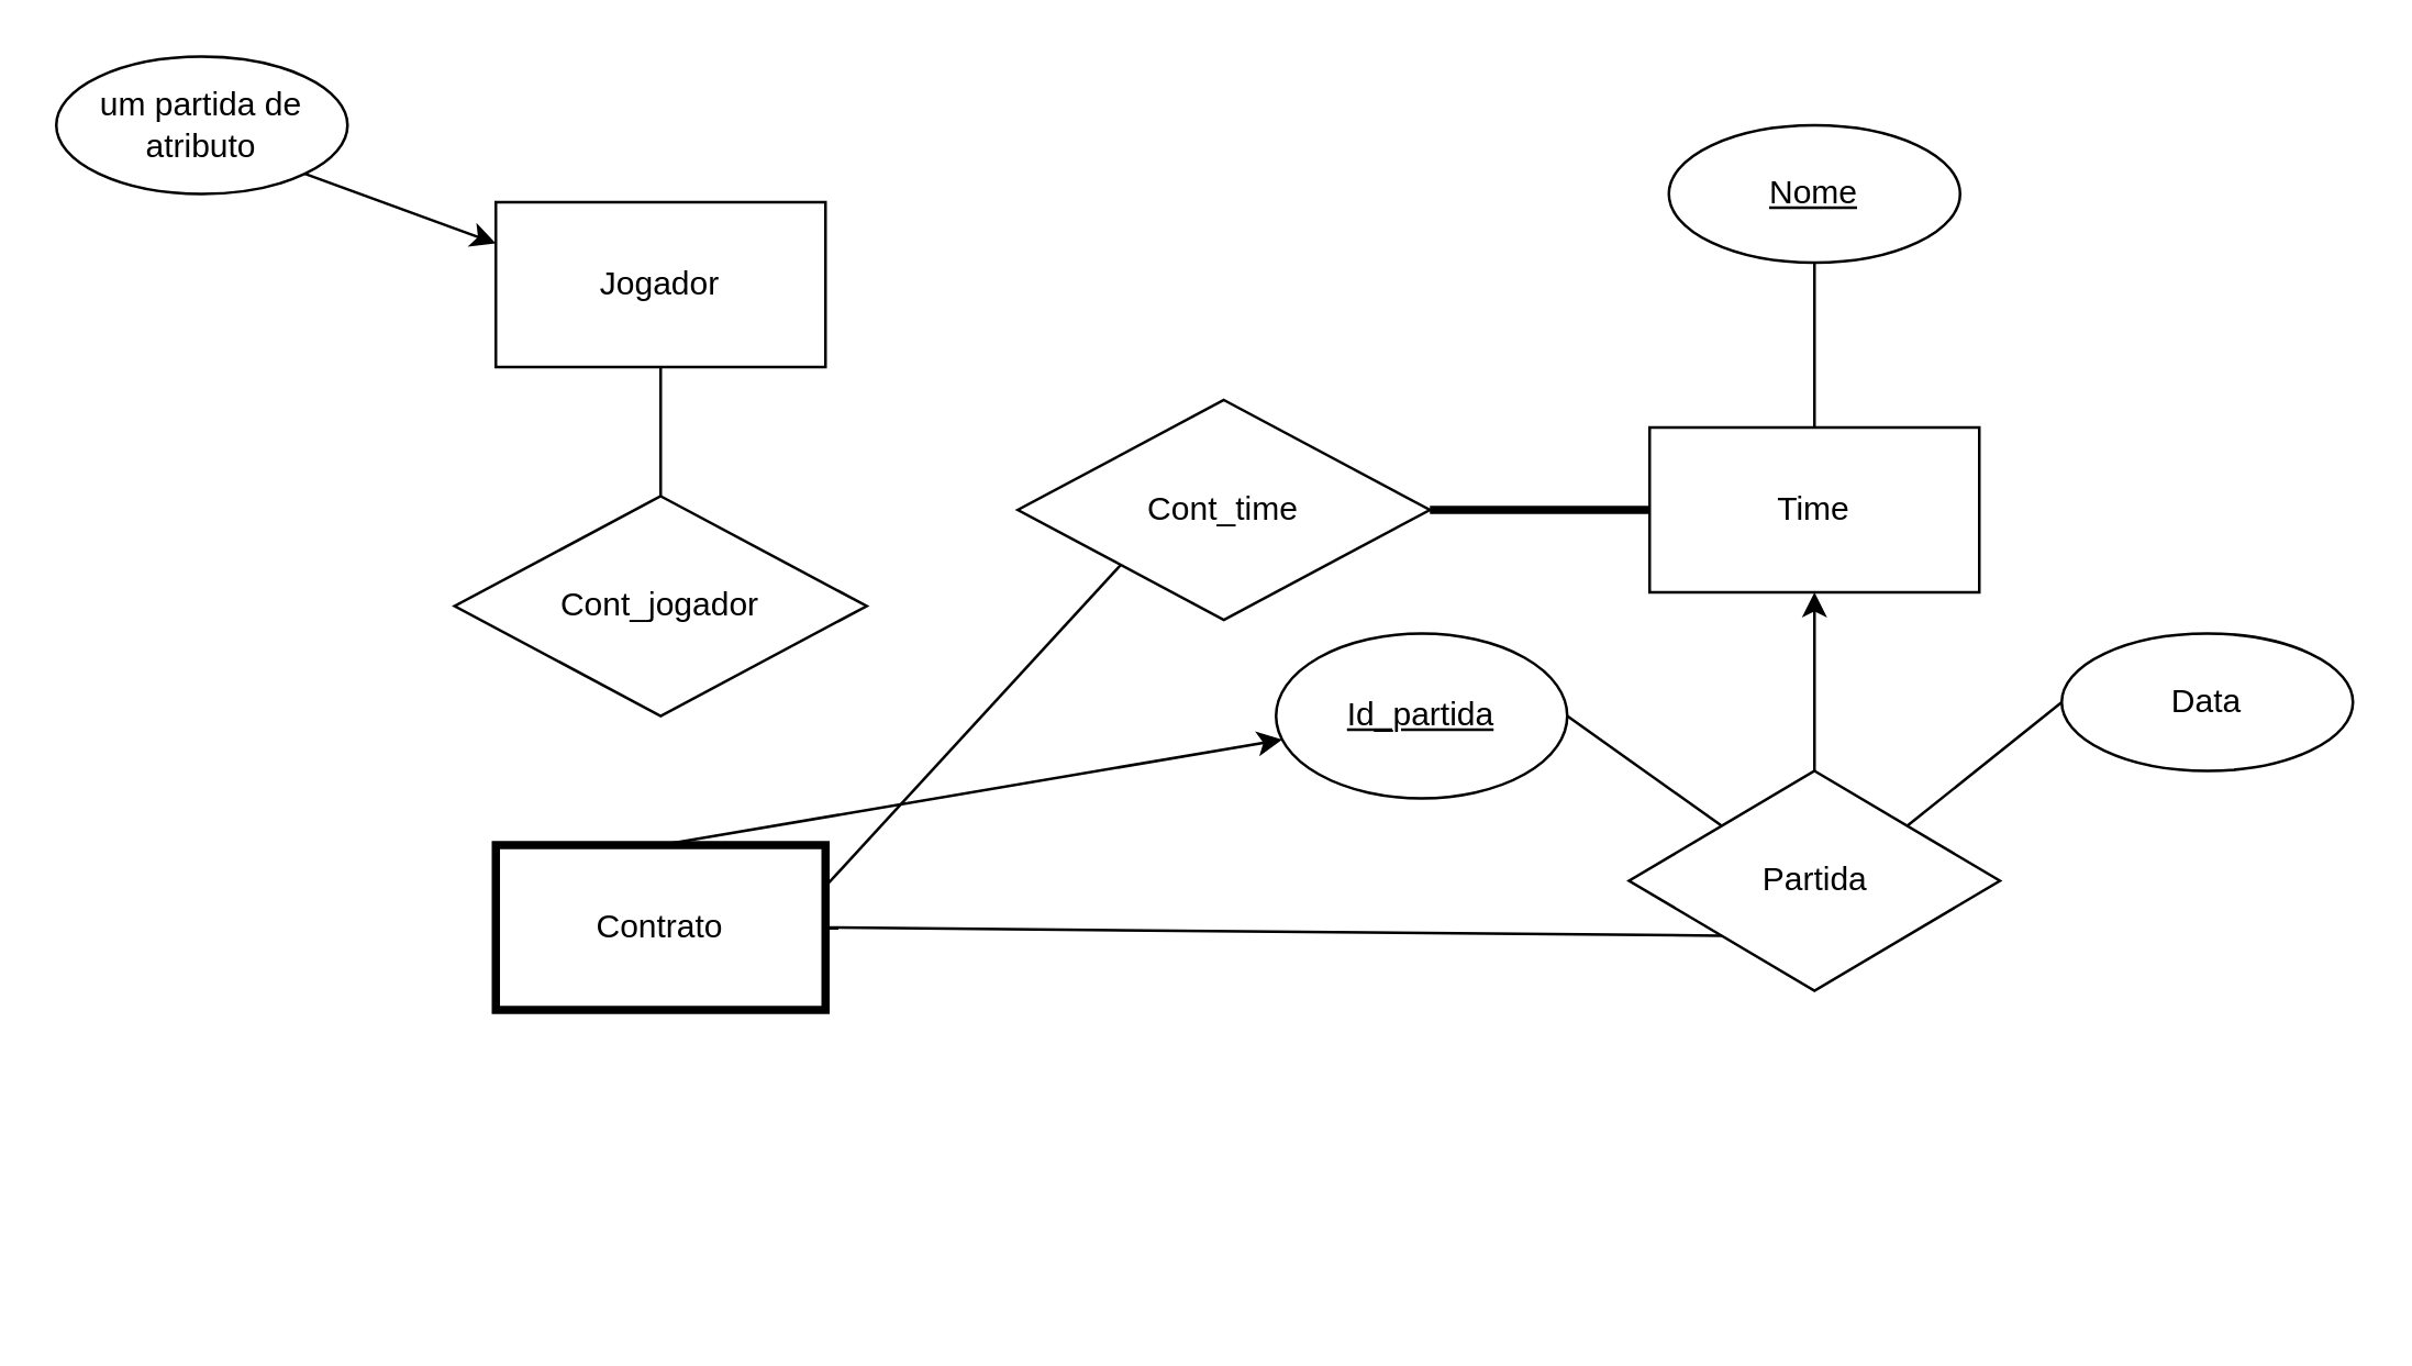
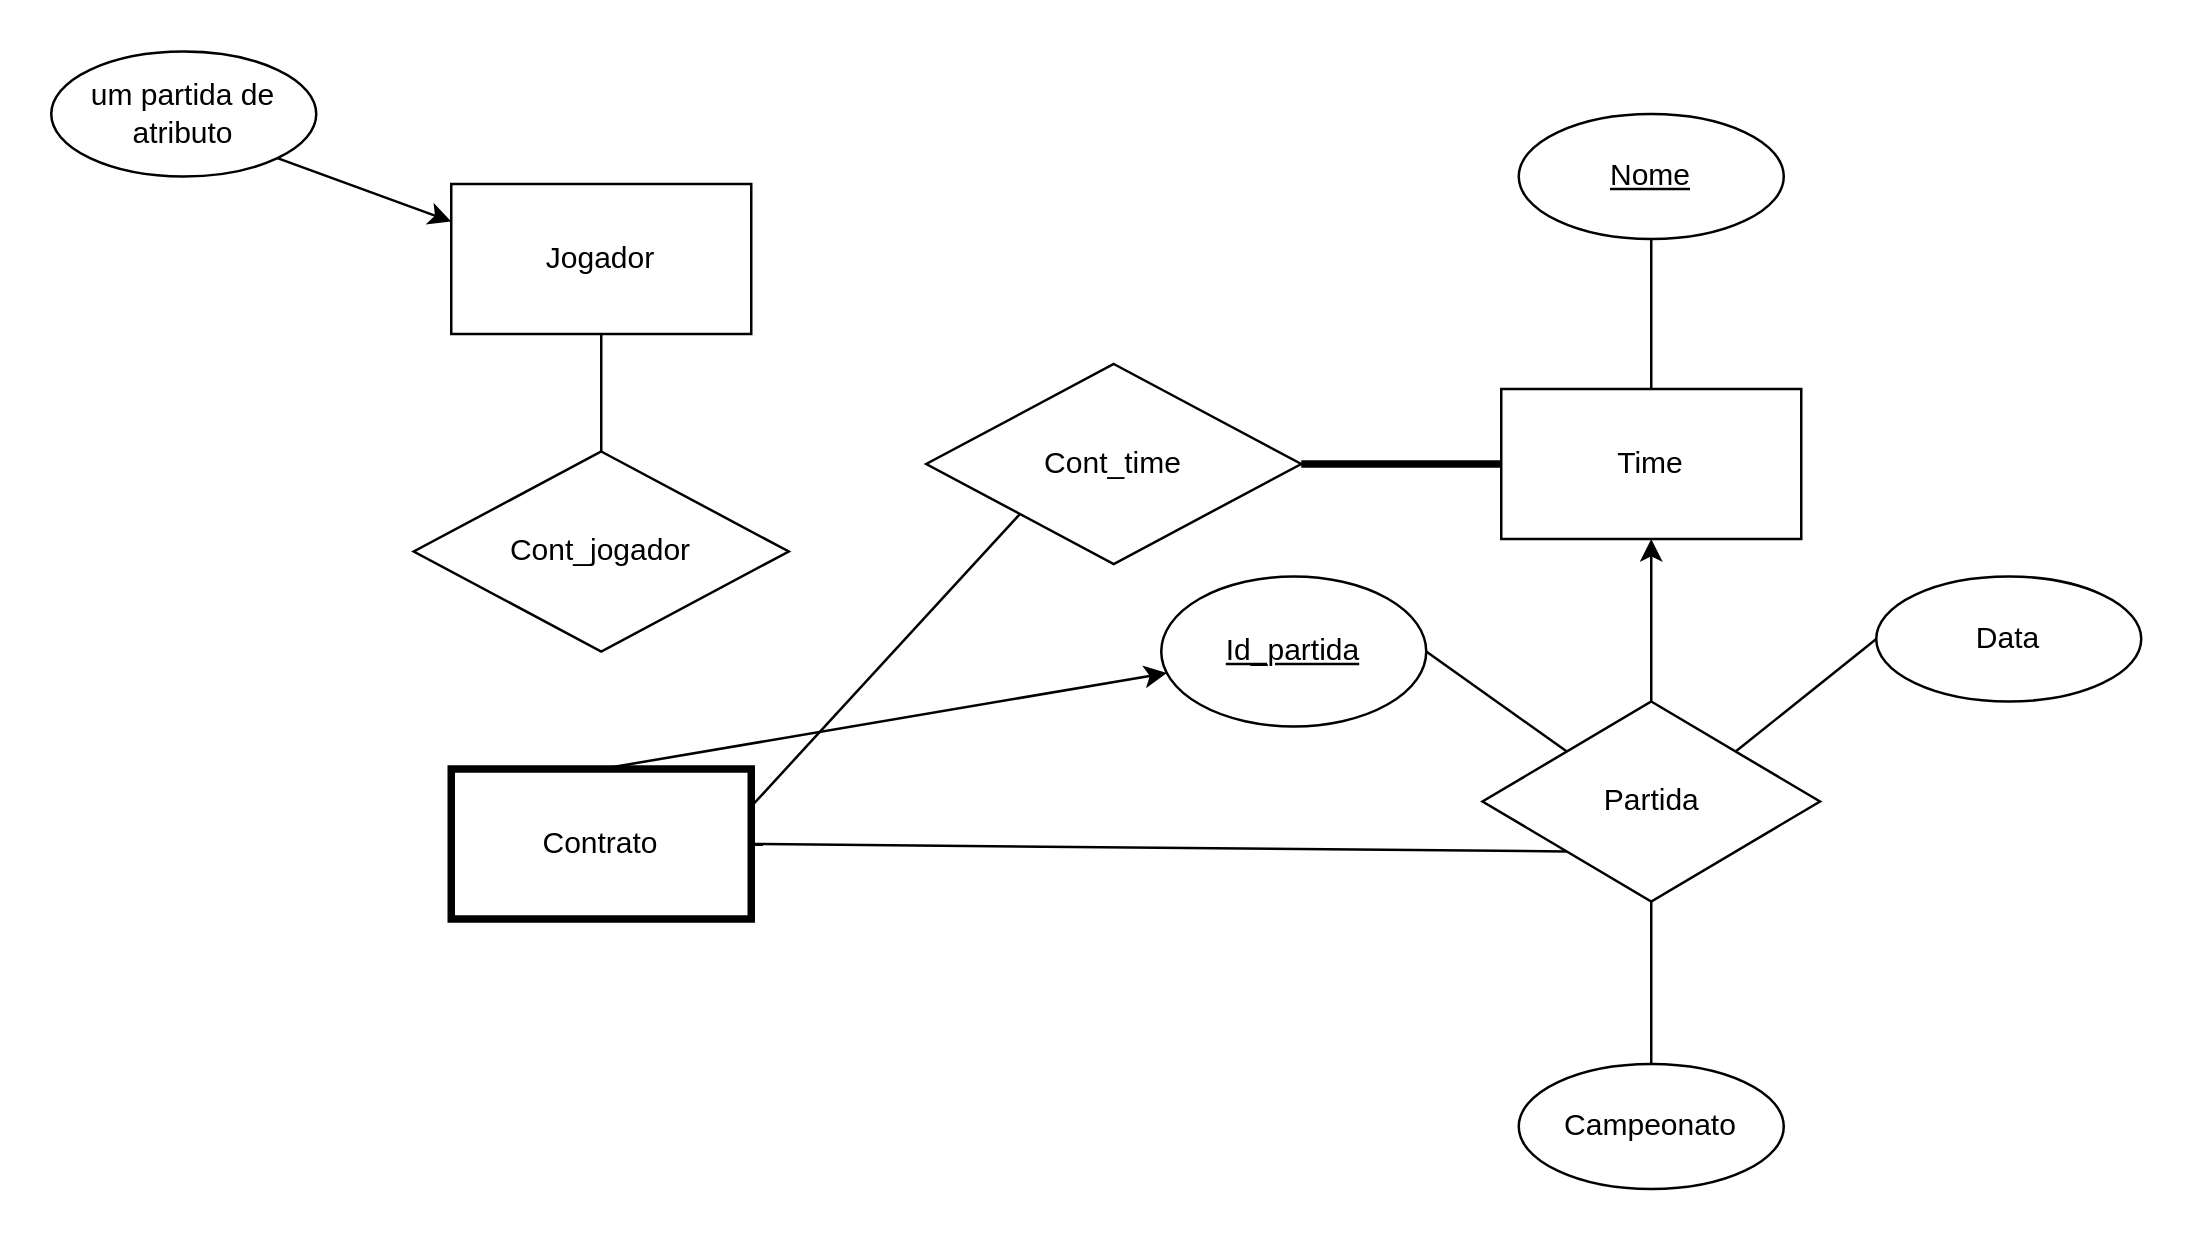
  <mxCell id="0" />
  <mxCell id="1" parent="0" />
  <mxCell id="2" style="edgeStyle=orthogonalEdgeStyle;rounded=0;orthogonalLoop=1;jettySize=auto;html=1;exitX=0.5;exitY=1;exitDx=0;exitDy=0;entryX=0.5;entryY=0;entryDx=0;entryDy=0;endArrow=none;endFill=0;strokeWidth=1;" parent="1" source="3" target="16" edge="1"><mxGeometry relative="1" as="geometry" /></mxCell>
  <mxCell id="3" value="Jogador" style="rounded=0;whiteSpace=wrap;html=1;" parent="1" vertex="1"><mxGeometry x="180" y="73" width="120" height="60" as="geometry" /></mxCell>
  <mxCell id="4" style="edgeStyle=orthogonalEdgeStyle;rounded=0;orthogonalLoop=1;jettySize=auto;html=1;exitX=0.5;exitY=0;exitDx=0;exitDy=0;entryX=0.5;entryY=1;entryDx=0;entryDy=0;endArrow=classic;endFill=1;strokeWidth=1;" parent="1" source="8" target="5" edge="1"><mxGeometry relative="1" as="geometry" /></mxCell>
  <mxCell id="5" value="Time" style="rounded=0;whiteSpace=wrap;html=1;strokeWidth=1;" parent="1" vertex="1"><mxGeometry x="600" y="155" width="120" height="60" as="geometry" /></mxCell>
  <mxCell id="6" style="rounded=0;orthogonalLoop=1;jettySize=auto;html=1;exitX=1;exitY=1;exitDx=0;exitDy=0;entryX=0;entryY=0.25;entryDx=0;entryDy=0;" parent="1" source="7" target="3" edge="1"><mxGeometry relative="1" as="geometry" /></mxCell>
  <mxCell id="7" value="um partida de atributo" style="ellipse;whiteSpace=wrap;html=1;" parent="1" vertex="1"><mxGeometry x="20" y="20" width="106" height="50" as="geometry" /></mxCell>
  <mxCell id="8" value="Partida" style="rhombus;whiteSpace=wrap;html=1;strokeWidth=1;" parent="1" vertex="1"><mxGeometry x="592.5" y="280" width="135" height="80" as="geometry" /></mxCell>
  <mxCell id="9" style="rounded=0;orthogonalLoop=1;jettySize=auto;html=1;exitX=1;exitY=0.5;exitDx=0;exitDy=0;endArrow=none;endFill=0;strokeWidth=1;entryX=0;entryY=0;entryDx=0;entryDy=0;" parent="1" source="10" target="8" edge="1"><mxGeometry relative="1" as="geometry" /></mxCell>
  <mxCell id="10" value="&lt;u&gt;Id_partida&lt;/u&gt;" style="ellipse;whiteSpace=wrap;html=1;" parent="1" vertex="1"><mxGeometry x="464" y="230" width="106" height="60" as="geometry" /></mxCell>
  <mxCell id="11" style="rounded=0;orthogonalLoop=1;jettySize=auto;html=1;exitX=0;exitY=0.5;exitDx=0;exitDy=0;entryX=1;entryY=0;entryDx=0;entryDy=0;endArrow=none;endFill=0;strokeWidth=1;" parent="1" source="12" target="8" edge="1"><mxGeometry relative="1" as="geometry" /></mxCell>
  <mxCell id="12" value="Data" style="ellipse;whiteSpace=wrap;html=1;" parent="1" vertex="1"><mxGeometry x="750" y="230" width="106" height="50" as="geometry" /></mxCell>
  <mxCell id="13" style="edgeStyle=orthogonalEdgeStyle;rounded=0;orthogonalLoop=1;jettySize=auto;html=1;exitX=0.5;exitY=1;exitDx=0;exitDy=0;entryX=0.5;entryY=0;entryDx=0;entryDy=0;endArrow=none;endFill=0;strokeWidth=1;" parent="1" source="14" target="5" edge="1"><mxGeometry relative="1" as="geometry" /></mxCell>
  <mxCell id="14" value="&lt;u&gt;Nome&lt;/u&gt;" style="ellipse;whiteSpace=wrap;html=1;" parent="1" vertex="1"><mxGeometry x="607" y="45" width="106" height="50" as="geometry" /></mxCell>
  <mxCell id="15" style="rounded=0;orthogonalLoop=1;jettySize=auto;html=1;exitX=0.5;exitY=0;exitDx=0;exitDy=0;endArrow=classic;endFill=1;strokeWidth=1;" parent="1" source="18" target="10" edge="1"><mxGeometry relative="1" as="geometry" /></mxCell>
  <mxCell id="16" value="Cont_jogador" style="rhombus;whiteSpace=wrap;html=1;strokeWidth=1;" parent="1" vertex="1"><mxGeometry x="165" y="180" width="150" height="80" as="geometry" /></mxCell>
  <mxCell id="17" style="rounded=0;orthogonalLoop=1;jettySize=auto;html=1;exitX=1;exitY=0.25;exitDx=0;exitDy=0;entryX=0;entryY=1;entryDx=0;entryDy=0;endArrow=none;endFill=0;strokeWidth=1;" parent="1" source="18" target="20" edge="1"><mxGeometry relative="1" as="geometry" /></mxCell>
  <mxCell id="18" value="Contrato" style="rounded=0;whiteSpace=wrap;html=1;strokeWidth=3;" parent="1" vertex="1"><mxGeometry x="180" y="307" width="120" height="60" as="geometry" /></mxCell>
  <mxCell id="19" style="edgeStyle=orthogonalEdgeStyle;rounded=0;orthogonalLoop=1;jettySize=auto;html=1;exitX=1;exitY=0.5;exitDx=0;exitDy=0;entryX=0;entryY=0.5;entryDx=0;entryDy=0;endArrow=none;endFill=0;strokeWidth=3;" parent="1" source="20" target="5" edge="1"><mxGeometry relative="1" as="geometry" /></mxCell>
  <mxCell id="20" value="Cont_time" style="rhombus;whiteSpace=wrap;html=1;strokeWidth=1;" parent="1" vertex="1"><mxGeometry x="370" y="145" width="150" height="80" as="geometry" /></mxCell>
  <mxCell id="21" style="rounded=0;orthogonalLoop=1;jettySize=auto;html=1;exitX=0;exitY=1;exitDx=0;exitDy=0;entryX=1;entryY=0.5;entryDx=0;entryDy=0;endArrow=none;endFill=0;strokeWidth=1;" parent="1" source="8" target="18" edge="1"><mxGeometry relative="1" as="geometry" /></mxCell>
+ <mxCell id="22" style="edgeStyle=none;rounded=0;orthogonalLoop=1;jettySize=auto;html=1;exitX=0.5;exitY=0;exitDx=0;exitDy=0;endArrow=none;endFill=0;" edge="1" parent="1" source="23" target="8"><mxGeometry relative="1" as="geometry" /></mxCell>
+ <mxCell id="23" value="Campeonato" style="ellipse;whiteSpace=wrap;html=1;" vertex="1" parent="1"><mxGeometry x="607" y="425" width="106" height="50" as="geometry" /></mxCell>
